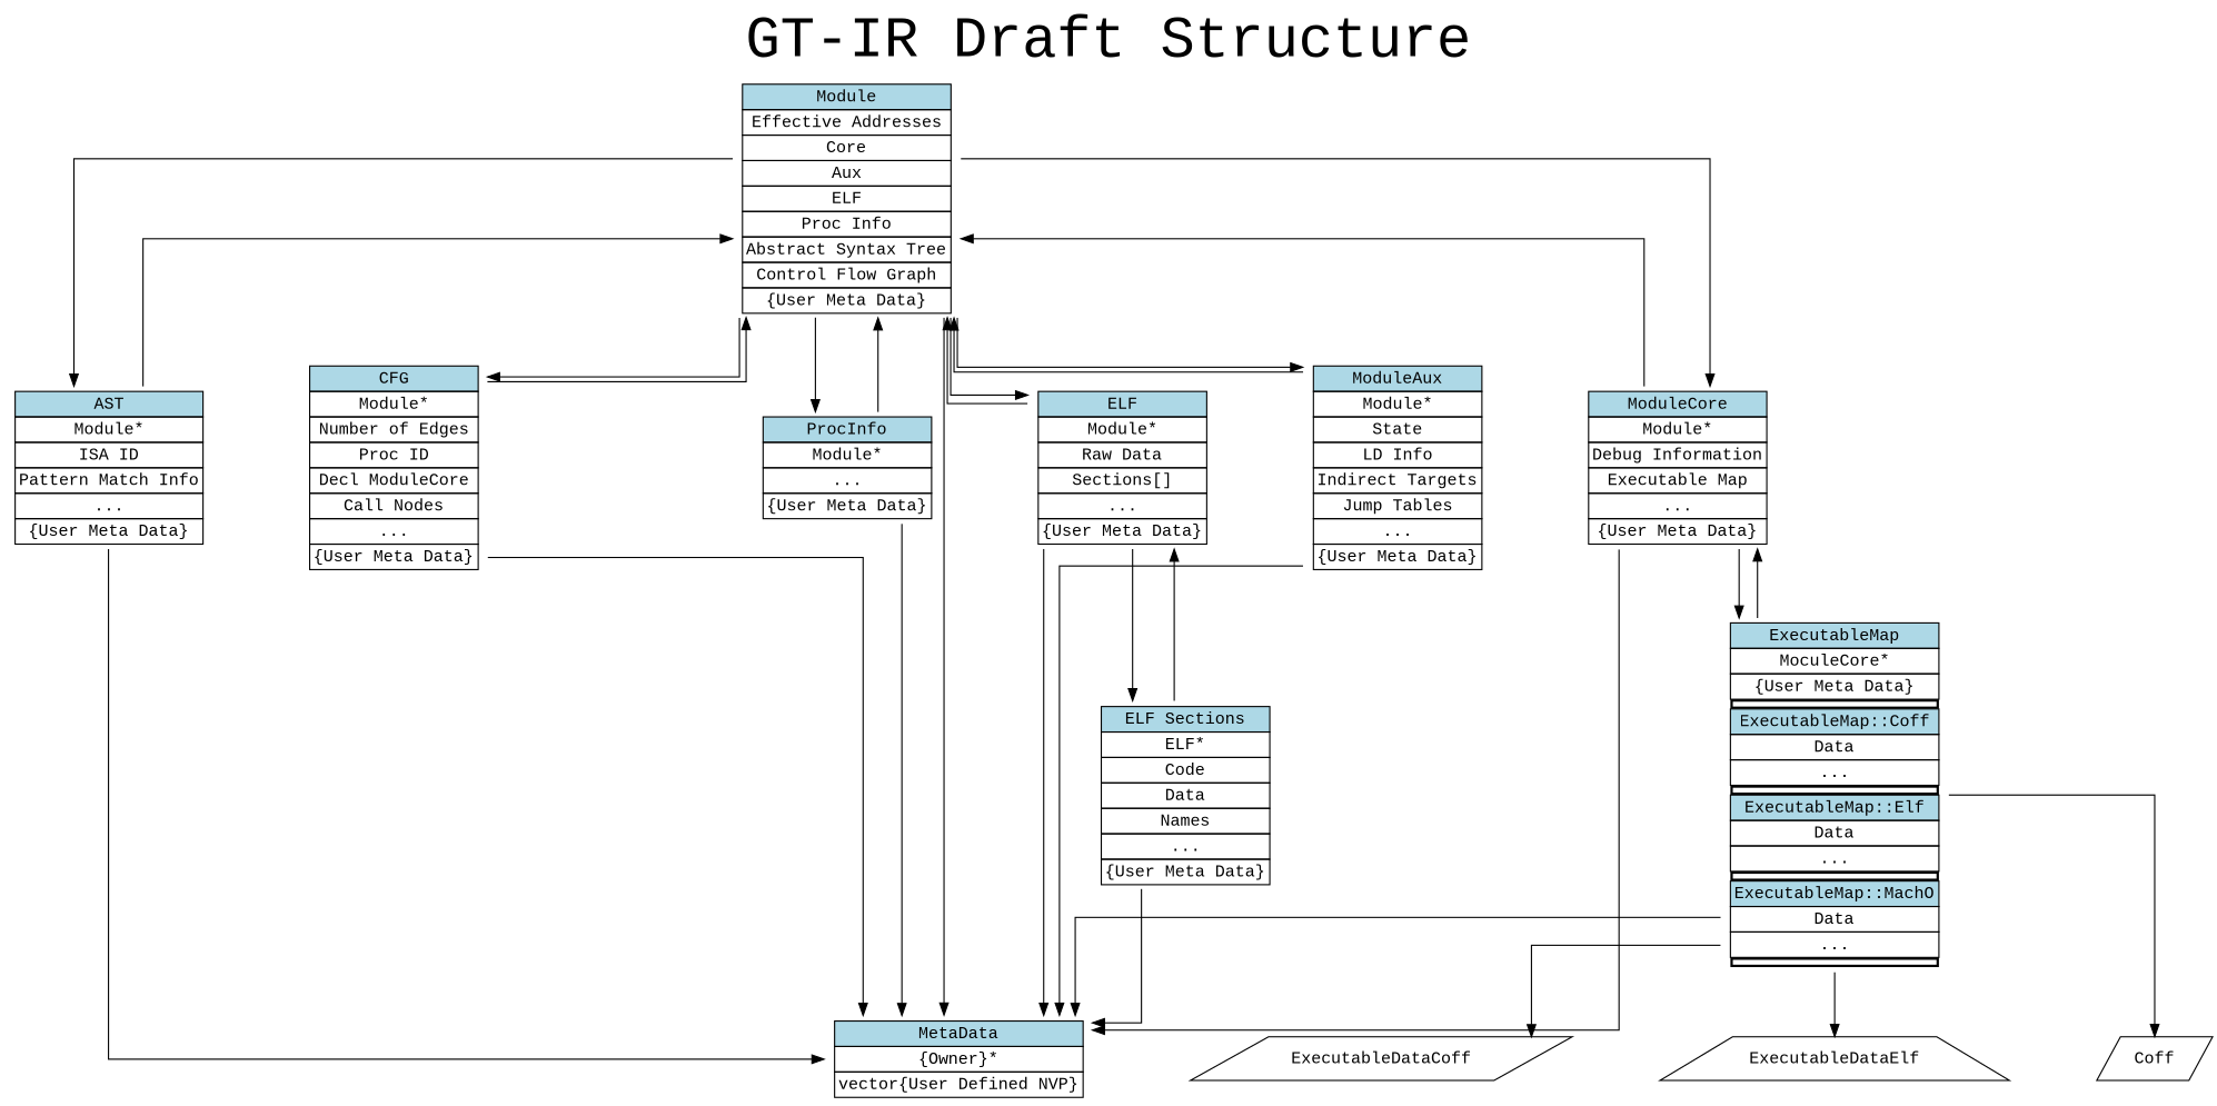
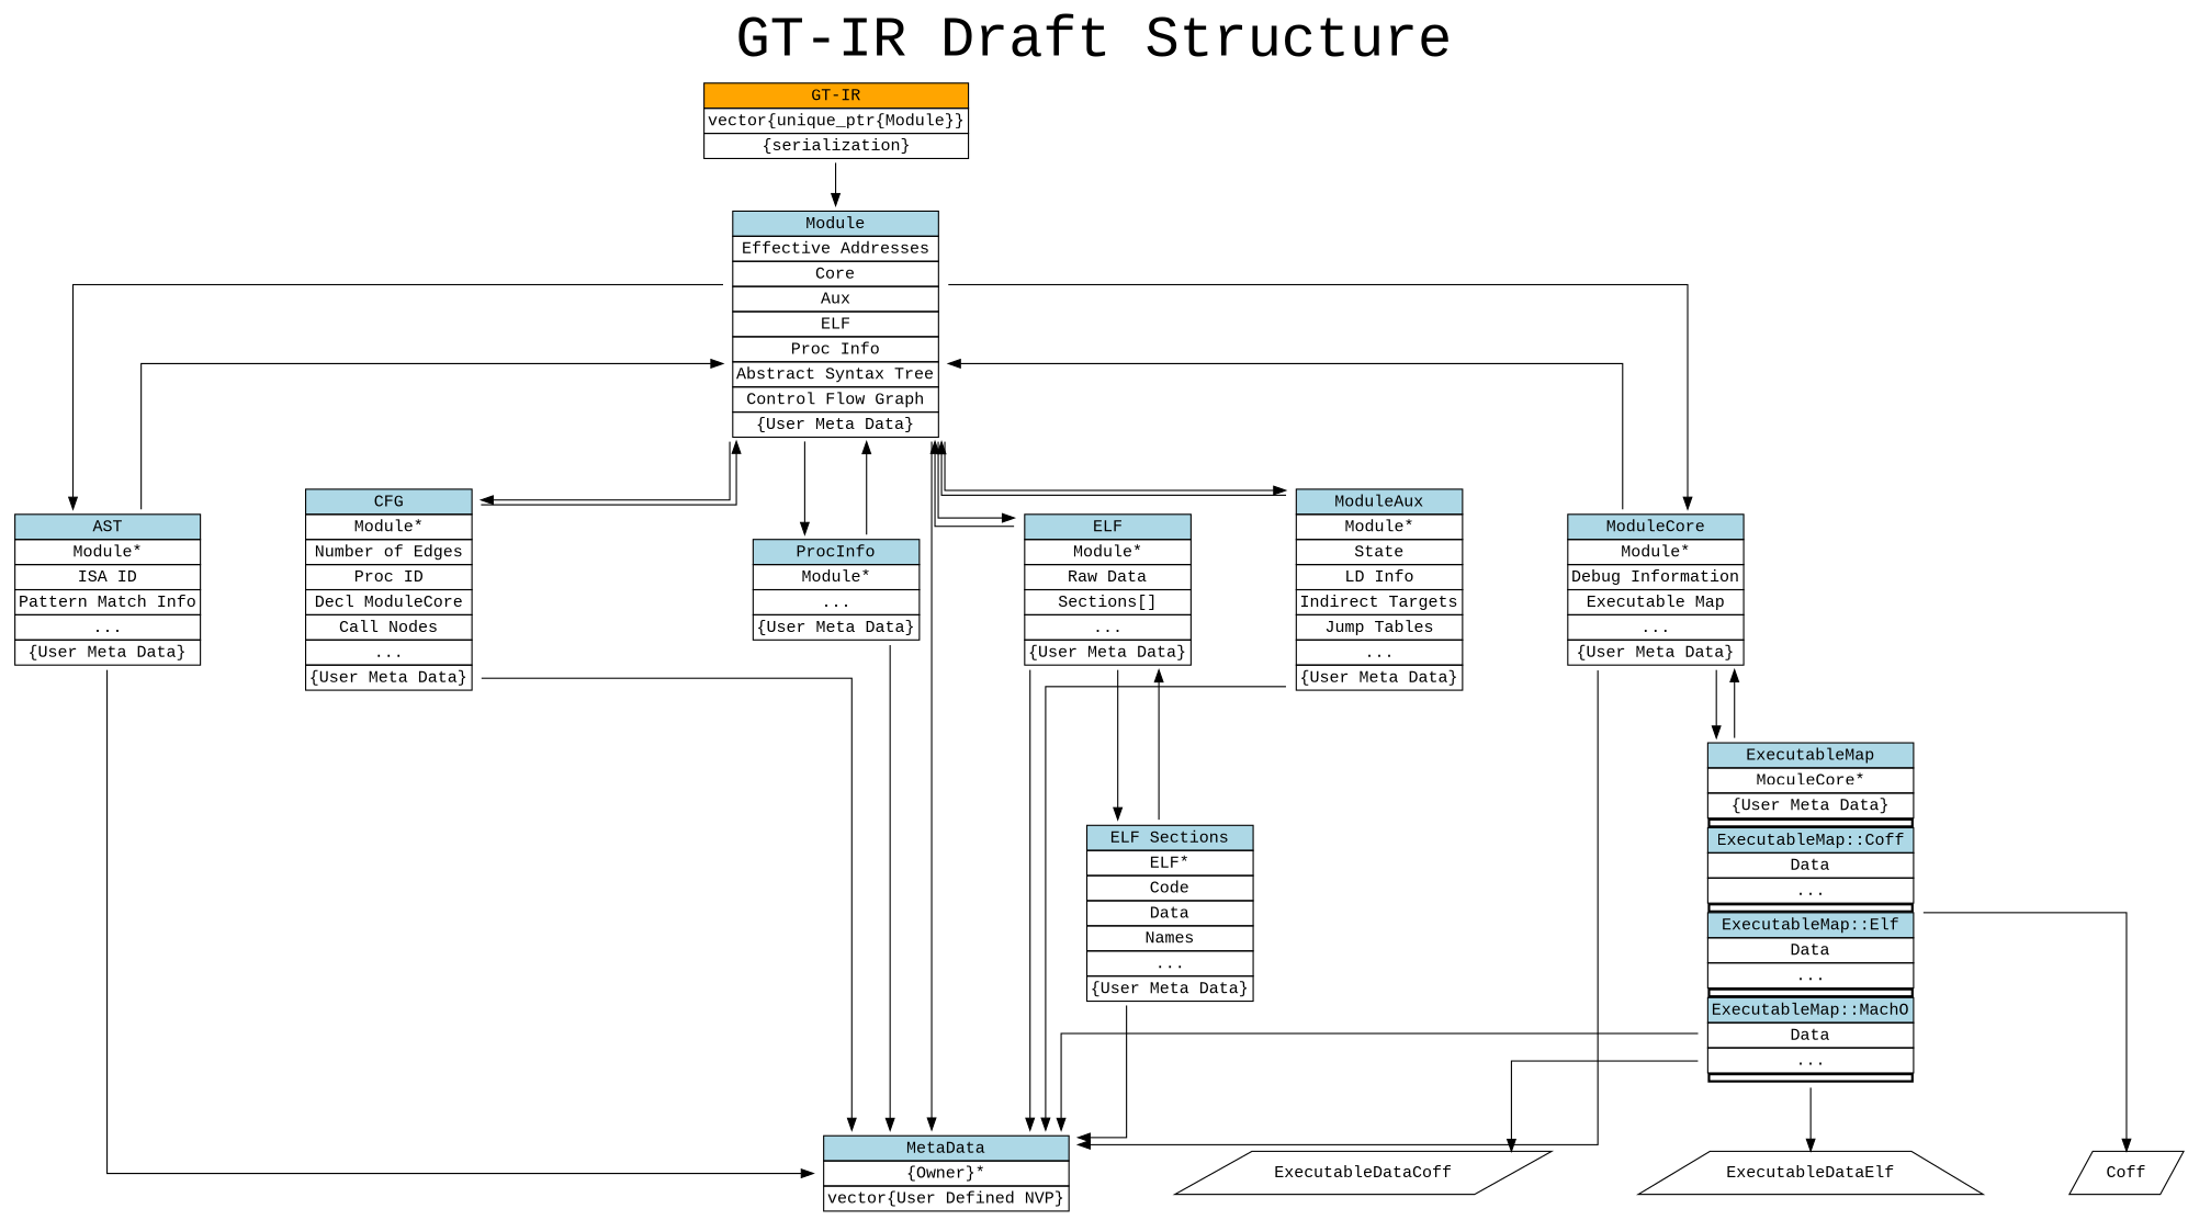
  digraph {
    fontname="Liberation Mono"
    fontsize=48
    label="GT-IR Draft Structure"
    labelloc=t
    nodesep=1.0
    splines=ortho
    node [fontname="Liberation Mono" shape=none]
    edge [fontname="Liberation Mono" headport=left tailport=right]
+   n1 [label=<<table border="0" cellspacing="0"> 			<tr><td port="class" border="1" bgcolor="orange">GT-IR</td></tr> 			<tr><td port="module" border="1">vector{unique_ptr{Module}}</td></tr> 			<tr><td port="" border="1">{serialization}</td></tr> 		</table>>]
    n2 [label=<<table border="0" cellspacing="0"> 			<tr><td port="class" border="1" bgcolor="lightblue">Module</td></tr> 			<tr><td port="" border="1">Effective Addresses</td></tr> 			<tr><td port="core" border="1">Core</td></tr> 			<tr><td port="aux" border="1">Aux</td></tr> 			<tr><td port="elf" border="1">ELF</td></tr> 			<tr><td port="procinfo" border="1">Proc Info</td></tr> 			<tr><td port="ast" border="1">Abstract Syntax Tree</td></tr> 			<tr><td port="cfg" border="1">Control Flow Graph</td></tr> 			<tr><td port="meta" border="1">{User Meta Data}</td></tr> 		</table>>]
    n3 [label=<<table border="0" cellspacing="0"> 			<tr><td port="class" border="1" bgcolor="lightblue">AST</td></tr> 				<tr><td port="module" border="1">Module*</td></tr> 				<tr><td port="" border="1">ISA ID</td></tr> 				<tr><td port="" border="1">Pattern Match Info</td></tr> 				<tr><td port="" border="1">...</td></tr> 				<tr><td port="meta" border="1">{User Meta Data}</td></tr> 		</table>>]
    n4 [label=<<table border="0" cellspacing="0"> 			<tr><td port="class" border="1" bgcolor="lightblue">CFG</td></tr> 				<tr><td port="module" border="1">Module*</td></tr> 				<tr><td port="" border="1">Number of Edges</td></tr> 				<tr><td port="" border="1">Proc ID</td></tr> 				<tr><td port="" border="1">Decl ModuleCore</td></tr> 				<tr><td port="" border="1">Call Nodes</td></tr> 				<tr><td port="" border="1">...</td></tr> 				<tr><td port="meta" border="1">{User Meta Data}</td></tr> 		</table>>]
    n5 [label=<<table border="0" cellspacing="0"> 			<tr><td port="class" border="1" bgcolor="lightblue">MetaData</td></tr> 			<tr><td port="" border="1">{Owner}*</td></tr> 			<tr><td port="" border="1">vector{User Defined NVP}</td></tr> 		</table>>]
    n6 [label=<<table border="0" cellspacing="0"> 			<tr><td port="class" border="1" bgcolor="lightblue">ProcInfo</td></tr> 				<tr><td port="module" border="1">Module*</td></tr> 				<tr><td port="" border="1">...</td></tr> 				<tr><td port="meta" border="1">{User Meta Data}</td></tr> 		</table>>]
    n7 [label=<<table border="0" cellspacing="0"> 			<tr><td port="class" border="1" bgcolor="lightblue">ELF</td></tr> 			<tr><td port="module" border="1">Module*</td></tr> 			<tr><td port="" border="1">Raw Data</td></tr> 			<tr><td port="sections" border="1">Sections[]</td></tr> 			<tr><td port="" border="1">...</td></tr> 			<tr><td port="meta" border="1">{User Meta Data}</td></tr> 		</table>>]
    n8 [label=<<table border="0" cellspacing="0"> 			<tr><td port="class" border="1" bgcolor="lightblue">ModuleAux</td></tr> 			<tr><td port="module" border="1">Module*</td></tr> 			<tr><td port="" border="1">State</td></tr> 			<tr><td port="" border="1">LD Info</td></tr> 			<tr><td port="" border="1">Indirect Targets</td></tr> 			<tr><td port="" border="1">Jump Tables</td></tr> 			<tr><td port="" border="1">...</td></tr> 			<tr><td port="meta" border="1">{User Meta Data}</td></tr> 		</table>>]
    n9 [label=<<table border="0" cellspacing="0"> 			<tr><td port="class" border="1" bgcolor="lightblue">ModuleCore</td></tr> 			<tr><td port="module" border="1">Module*</td></tr> 			<tr><td port="" border="1">Debug Information</td></tr> 			<tr><td port="exemap" border="1">Executable Map</td></tr> 			<tr><td port="" border="1">...</td></tr> 			<tr><td port="meta" border="1">{User Meta Data}</td></tr> 		</table>>]
    n10 [label=<<table border="0" cellspacing="0"> 			<tr><td port="class" border="1" bgcolor="lightblue">ELF Sections</td></tr> 			<tr><td port="elf" border="1">ELF*</td></tr> 			<tr><td port="" border="1">Code</td></tr> 			<tr><td port="" border="1">Data</td></tr> 			<tr><td port="" border="1">Names</td></tr> 			<tr><td port="" border="1">...</td></tr> 			<tr><td port="meta" border="1">{User Meta Data}</td></tr> 		</table>>]
    n11 [label=<<table border="0" cellspacing="0"> 			<tr><td port="class" border="1" bgcolor="lightblue">ExecutableMap</td></tr> 				<tr><td port="owner" border="1">MoculeCore*</td></tr> 				<tr><td port="meta" border="1">{User Meta Data}</td></tr> 			<tr><td port="" border="2"></td></tr> 			<tr><td port="COFF" border="1" bgcolor="lightblue">ExecutableMap::Coff</td></tr> 				<tr><td port="COFF_Data" border="1">Data</td></tr> 				<tr><td port="" border="1">...</td></tr> 			<tr><td port="" border="2"></td></tr> 			<tr><td port="ELF" border="1" bgcolor="lightblue">ExecutableMap::Elf</td></tr> 				<tr><td port="ELF_Data" border="1">Data</td></tr> 				<tr><td port="" border="1">...</td></tr> 			<tr><td port="" border="2"></td></tr> 			<tr><td port="MachO" border="1" bgcolor="lightblue">ExecutableMap::MachO</td></tr> 				<tr><td port="MachO_Data" border="1">Data</td></tr> 				<tr><td port="" border="1">...</td></tr> 			<tr><td port="" border="2"></td></tr> 		</table>>]
    ExecutableDataCoff [shape=parallelogram]
    ExecutableDataElf [shape=trapezium]
    n14 [label=Coff shape=parallelogram]
+   n1 -> n2
    n2 -> n3
    n2 -> n4
    n2 -> n5
    n2 -> n6
    n2 -> n7
    n2 -> n8
    n2 -> n9
    n3 -> n2
    n3 -> n5
    n4 -> n2
    n4 -> n5
    n6 -> n2
    n6 -> n5
    n7 -> n2
    n7 -> n5
    n7 -> n10
    n8 -> n2
    n8 -> n5
    n9 -> n2
    n9 -> n5
    n9 -> n11
    n10 -> n5
    n10 -> n7
    n11 -> n5
    n11 -> n9
    n11 -> ExecutableDataCoff
    n11 -> ExecutableDataElf
    n11 -> n14
  }
